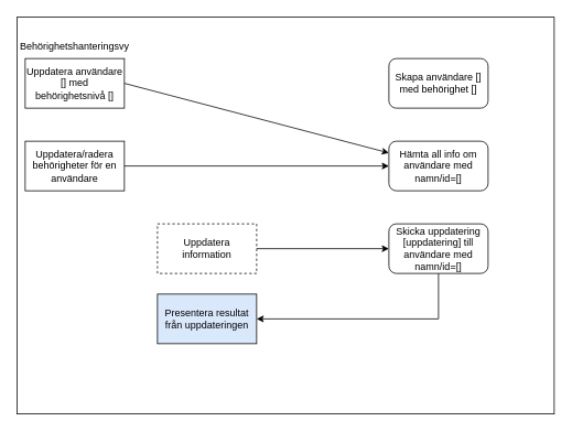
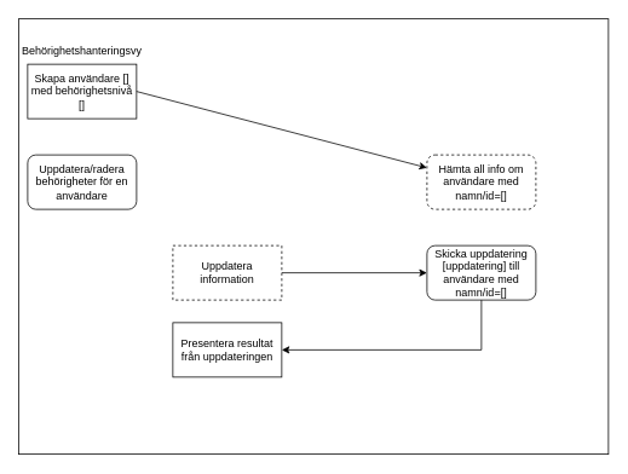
  <mxCell id="0" />
  <mxCell id="1" parent="0" />
  <mxCell id="2" value="" style="rounded=0;whiteSpace=wrap;html=1;" parent="1" vertex="1"><mxGeometry x="20" y="20" width="650" height="480" as="geometry" /></mxCell>
  <mxCell id="3" value="Behörighetshanteringsvy" style="text;html=1;strokeColor=none;fillColor=none;align=center;verticalAlign=middle;whiteSpace=wrap;rounded=0;" parent="1" vertex="1"><mxGeometry x="60" y="40" width="60" height="30" as="geometry" /></mxCell>
- <mxCell id="4" value="Uppdatera användare [] med behörighetsnivå []" style="rounded=0;whiteSpace=wrap;html=1;" parent="1" vertex="1"><mxGeometry x="30" y="70" width="120" height="60" as="geometry" /></mxCell>
- <mxCell id="5" value="Skapa användare [] med behörighet []" style="rounded=1;whiteSpace=wrap;html=1;" parent="1" vertex="1"><mxGeometry x="470" y="70" width="120" height="60" as="geometry" /></mxCell>
+ <mxCell id="4" value="Skapa användare [] med behörighetsnivå []" style="rounded=0;whiteSpace=wrap;html=1;" parent="1" vertex="1"><mxGeometry x="30" y="70" width="120" height="60" as="geometry" /></mxCell>
  <mxCell id="6" value="" style="endArrow=classic;html=1;rounded=0;exitX=1;exitY=0.5;exitDx=0;exitDy=0;" parent="1" source="4" target="8" edge="1"><mxGeometry width="50" height="50" relative="1" as="geometry"><mxPoint x="350" y="250" as="sourcePoint" /><mxPoint x="400" y="200" as="targetPoint" /></mxGeometry></mxCell>
- <mxCell id="7" value="Uppdatera/radera behörigheter för en användare" style="rounded=0;whiteSpace=wrap;html=1;" parent="1" vertex="1"><mxGeometry x="30" y="170" width="120" height="60" as="geometry" /></mxCell>
- <mxCell id="8" value="Hämta all info om användare med namn/id=[]" style="rounded=1;whiteSpace=wrap;html=1;" parent="1" vertex="1"><mxGeometry x="470" y="170" width="120" height="60" as="geometry" /></mxCell>
- <mxCell id="9" value="" style="endArrow=classic;html=1;rounded=0;exitX=1;exitY=0.5;exitDx=0;exitDy=0;entryX=0;entryY=0.5;entryDx=0;entryDy=0;" parent="1" source="7" target="8" edge="1"><mxGeometry width="50" height="50" relative="1" as="geometry"><mxPoint x="350" y="350" as="sourcePoint" /><mxPoint x="400" y="300" as="targetPoint" /></mxGeometry></mxCell>
+ <mxCell id="7" value="Uppdatera/radera behörigheter för en användare" style="whiteSpace=wrap;html=1;rounded=1;" parent="1" vertex="1"><mxGeometry x="30" y="170" width="120" height="60" as="geometry" /></mxCell>
+ <mxCell id="8" value="Hämta all info om användare med namn/id=[]" style="rounded=1;whiteSpace=wrap;html=1;dashed=1;" parent="1" vertex="1"><mxGeometry x="470" y="170" width="120" height="60" as="geometry" /></mxCell>
  <mxCell id="10" value="Uppdatera information" style="rounded=0;whiteSpace=wrap;html=1;dashed=1;" parent="1" vertex="1"><mxGeometry x="190" y="270" width="120" height="60" as="geometry" /></mxCell>
  <mxCell id="11" value="Skicka uppdatering [uppdatering] till användare med namn/id=[]" style="rounded=1;whiteSpace=wrap;html=1;" parent="1" vertex="1"><mxGeometry x="470" y="270" width="120" height="60" as="geometry" /></mxCell>
  <mxCell id="12" value="" style="endArrow=classic;html=1;rounded=0;exitX=1;exitY=0.5;exitDx=0;exitDy=0;entryX=0;entryY=0.5;entryDx=0;entryDy=0;" parent="1" source="10" target="11" edge="1"><mxGeometry width="50" height="50" relative="1" as="geometry"><mxPoint x="350" y="310" as="sourcePoint" /><mxPoint x="400" y="260" as="targetPoint" /></mxGeometry></mxCell>
- <mxCell id="13" value="Presentera resultat från uppdateringen" style="rounded=0;whiteSpace=wrap;html=1;fillColor=#dae8fc;" parent="1" vertex="1"><mxGeometry x="190" y="355" width="120" height="60" as="geometry" /></mxCell>
+ <mxCell id="13" value="Presentera resultat från uppdateringen" style="rounded=0;whiteSpace=wrap;html=1;" parent="1" vertex="1"><mxGeometry x="190" y="355" width="120" height="60" as="geometry" /></mxCell>
  <mxCell id="14" value="" style="endArrow=classic;html=1;rounded=0;exitX=0.5;exitY=1;exitDx=0;exitDy=0;entryX=1;entryY=0.5;entryDx=0;entryDy=0;" parent="1" source="11" target="13" edge="1"><mxGeometry width="50" height="50" relative="1" as="geometry"><mxPoint x="350" y="290" as="sourcePoint" /><mxPoint x="400" y="240" as="targetPoint" /><Array as="points"><mxPoint x="530" y="385" /></Array></mxGeometry></mxCell>
